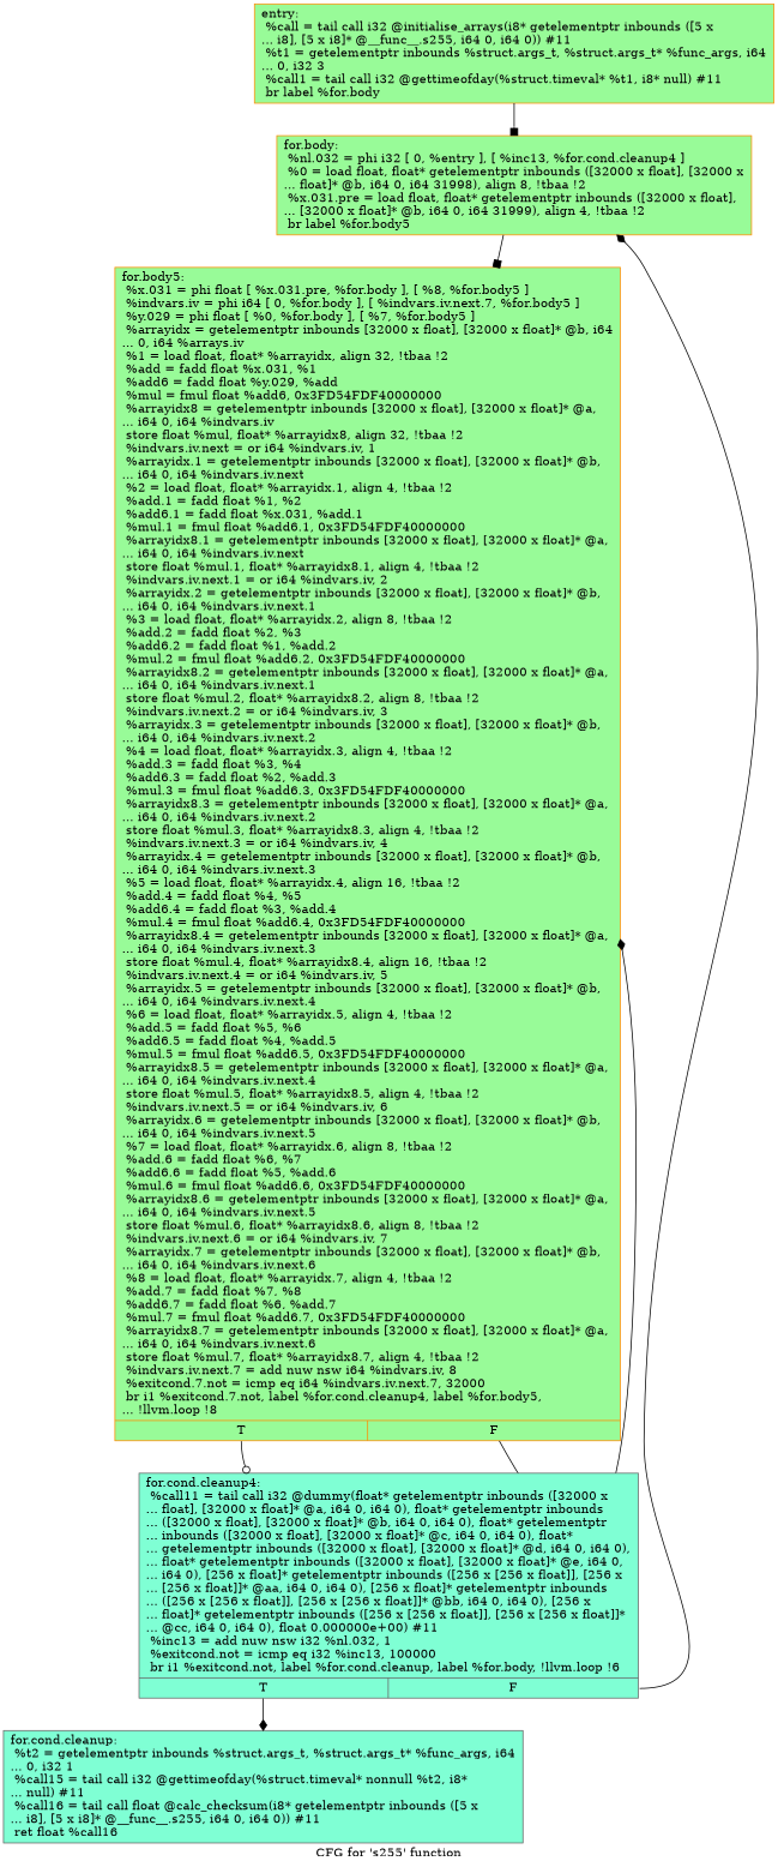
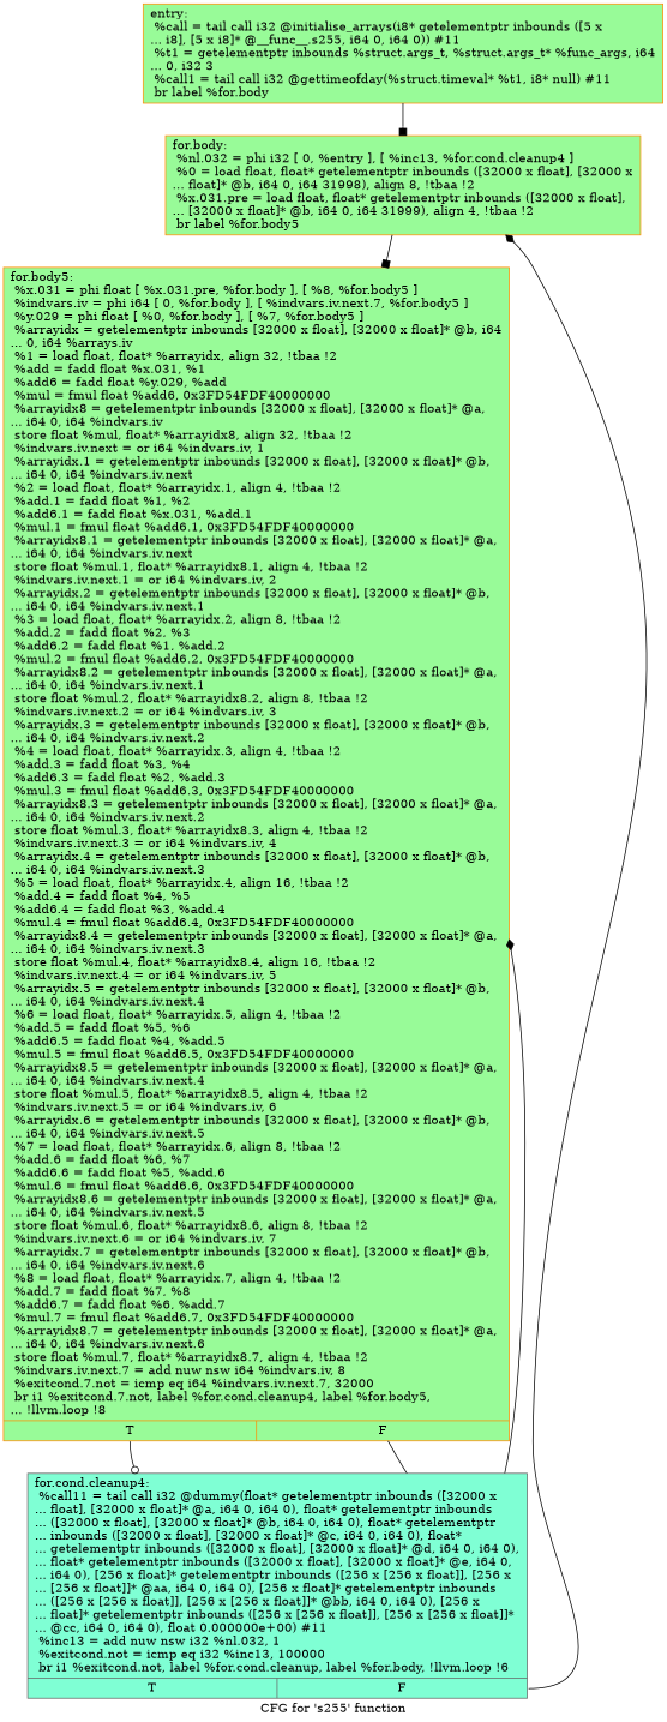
  digraph {
    label="CFG for 's255' function"
    node [color=darkorange fillcolor=palegreen shape=record style=filled]
    edge [arrowhead=diamond]
    n1 [label="{entry:\l  %call = tail call i32 @initialise_arrays(i8* getelementptr inbounds ([5 x\l... i8], [5 x i8]* @__func__.s255, i64 0, i64 0)) #11\l  %t1 = getelementptr inbounds %struct.args_t, %struct.args_t* %func_args, i64\l... 0, i32 3\l  %call1 = tail call i32 @gettimeofday(%struct.timeval* %t1, i8* null) #11\l  br label %for.body\l}"]
    n2 [label="{for.body:                                         \l  %nl.032 = phi i32 [ 0, %entry ], [ %inc13, %for.cond.cleanup4 ]\l  %0 = load float, float* getelementptr inbounds ([32000 x float], [32000 x\l... float]* @b, i64 0, i64 31998), align 8, !tbaa !2\l  %x.031.pre = load float, float* getelementptr inbounds ([32000 x float],\l... [32000 x float]* @b, i64 0, i64 31999), align 4, !tbaa !2\l  br label %for.body5\l}"]
    n3 [label="{for.body5:                                        \l  %x.031 = phi float [ %x.031.pre, %for.body ], [ %8, %for.body5 ]\l  %indvars.iv = phi i64 [ 0, %for.body ], [ %indvars.iv.next.7, %for.body5 ]\l  %y.029 = phi float [ %0, %for.body ], [ %7, %for.body5 ]\l  %arrayidx = getelementptr inbounds [32000 x float], [32000 x float]* @b, i64\l... 0, i64 %arrays.iv\l  %1 = load float, float* %arrayidx, align 32, !tbaa !2\l  %add = fadd float %x.031, %1\l  %add6 = fadd float %y.029, %add\l  %mul = fmul float %add6, 0x3FD54FDF40000000\l  %arrayidx8 = getelementptr inbounds [32000 x float], [32000 x float]* @a,\l... i64 0, i64 %indvars.iv\l  store float %mul, float* %arrayidx8, align 32, !tbaa !2\l  %indvars.iv.next = or i64 %indvars.iv, 1\l  %arrayidx.1 = getelementptr inbounds [32000 x float], [32000 x float]* @b,\l... i64 0, i64 %indvars.iv.next\l  %2 = load float, float* %arrayidx.1, align 4, !tbaa !2\l  %add.1 = fadd float %1, %2\l  %add6.1 = fadd float %x.031, %add.1\l  %mul.1 = fmul float %add6.1, 0x3FD54FDF40000000\l  %arrayidx8.1 = getelementptr inbounds [32000 x float], [32000 x float]* @a,\l... i64 0, i64 %indvars.iv.next\l  store float %mul.1, float* %arrayidx8.1, align 4, !tbaa !2\l  %indvars.iv.next.1 = or i64 %indvars.iv, 2\l  %arrayidx.2 = getelementptr inbounds [32000 x float], [32000 x float]* @b,\l... i64 0, i64 %indvars.iv.next.1\l  %3 = load float, float* %arrayidx.2, align 8, !tbaa !2\l  %add.2 = fadd float %2, %3\l  %add6.2 = fadd float %1, %add.2\l  %mul.2 = fmul float %add6.2, 0x3FD54FDF40000000\l  %arrayidx8.2 = getelementptr inbounds [32000 x float], [32000 x float]* @a,\l... i64 0, i64 %indvars.iv.next.1\l  store float %mul.2, float* %arrayidx8.2, align 8, !tbaa !2\l  %indvars.iv.next.2 = or i64 %indvars.iv, 3\l  %arrayidx.3 = getelementptr inbounds [32000 x float], [32000 x float]* @b,\l... i64 0, i64 %indvars.iv.next.2\l  %4 = load float, float* %arrayidx.3, align 4, !tbaa !2\l  %add.3 = fadd float %3, %4\l  %add6.3 = fadd float %2, %add.3\l  %mul.3 = fmul float %add6.3, 0x3FD54FDF40000000\l  %arrayidx8.3 = getelementptr inbounds [32000 x float], [32000 x float]* @a,\l... i64 0, i64 %indvars.iv.next.2\l  store float %mul.3, float* %arrayidx8.3, align 4, !tbaa !2\l  %indvars.iv.next.3 = or i64 %indvars.iv, 4\l  %arrayidx.4 = getelementptr inbounds [32000 x float], [32000 x float]* @b,\l... i64 0, i64 %indvars.iv.next.3\l  %5 = load float, float* %arrayidx.4, align 16, !tbaa !2\l  %add.4 = fadd float %4, %5\l  %add6.4 = fadd float %3, %add.4\l  %mul.4 = fmul float %add6.4, 0x3FD54FDF40000000\l  %arrayidx8.4 = getelementptr inbounds [32000 x float], [32000 x float]* @a,\l... i64 0, i64 %indvars.iv.next.3\l  store float %mul.4, float* %arrayidx8.4, align 16, !tbaa !2\l  %indvars.iv.next.4 = or i64 %indvars.iv, 5\l  %arrayidx.5 = getelementptr inbounds [32000 x float], [32000 x float]* @b,\l... i64 0, i64 %indvars.iv.next.4\l  %6 = load float, float* %arrayidx.5, align 4, !tbaa !2\l  %add.5 = fadd float %5, %6\l  %add6.5 = fadd float %4, %add.5\l  %mul.5 = fmul float %add6.5, 0x3FD54FDF40000000\l  %arrayidx8.5 = getelementptr inbounds [32000 x float], [32000 x float]* @a,\l... i64 0, i64 %indvars.iv.next.4\l  store float %mul.5, float* %arrayidx8.5, align 4, !tbaa !2\l  %indvars.iv.next.5 = or i64 %indvars.iv, 6\l  %arrayidx.6 = getelementptr inbounds [32000 x float], [32000 x float]* @b,\l... i64 0, i64 %indvars.iv.next.5\l  %7 = load float, float* %arrayidx.6, align 8, !tbaa !2\l  %add.6 = fadd float %6, %7\l  %add6.6 = fadd float %5, %add.6\l  %mul.6 = fmul float %add6.6, 0x3FD54FDF40000000\l  %arrayidx8.6 = getelementptr inbounds [32000 x float], [32000 x float]* @a,\l... i64 0, i64 %indvars.iv.next.5\l  store float %mul.6, float* %arrayidx8.6, align 8, !tbaa !2\l  %indvars.iv.next.6 = or i64 %indvars.iv, 7\l  %arrayidx.7 = getelementptr inbounds [32000 x float], [32000 x float]* @b,\l... i64 0, i64 %indvars.iv.next.6\l  %8 = load float, float* %arrayidx.7, align 4, !tbaa !2\l  %add.7 = fadd float %7, %8\l  %add6.7 = fadd float %6, %add.7\l  %mul.7 = fmul float %add6.7, 0x3FD54FDF40000000\l  %arrayidx8.7 = getelementptr inbounds [32000 x float], [32000 x float]* @a,\l... i64 0, i64 %indvars.iv.next.6\l  store float %mul.7, float* %arrayidx8.7, align 4, !tbaa !2\l  %indvars.iv.next.7 = add nuw nsw i64 %indvars.iv, 8\l  %exitcond.7.not = icmp eq i64 %indvars.iv.next.7, 32000\l  br i1 %exitcond.7.not, label %for.cond.cleanup4, label %for.body5,\l... !llvm.loop !8\l|{<s0>T|<s1>F}}"]
    n4 [color=gray40 fillcolor=aquamarine label="{for.cond.cleanup4:                                \l  %call11 = tail call i32 @dummy(float* getelementptr inbounds ([32000 x\l... float], [32000 x float]* @a, i64 0, i64 0), float* getelementptr inbounds\l... ([32000 x float], [32000 x float]* @b, i64 0, i64 0), float* getelementptr\l... inbounds ([32000 x float], [32000 x float]* @c, i64 0, i64 0), float*\l... getelementptr inbounds ([32000 x float], [32000 x float]* @d, i64 0, i64 0),\l... float* getelementptr inbounds ([32000 x float], [32000 x float]* @e, i64 0,\l... i64 0), [256 x float]* getelementptr inbounds ([256 x [256 x float]], [256 x\l... [256 x float]]* @aa, i64 0, i64 0), [256 x float]* getelementptr inbounds\l... ([256 x [256 x float]], [256 x [256 x float]]* @bb, i64 0, i64 0), [256 x\l... float]* getelementptr inbounds ([256 x [256 x float]], [256 x [256 x float]]*\l... @cc, i64 0, i64 0), float 0.000000e+00) #11\l  %inc13 = add nuw nsw i32 %nl.032, 1\l  %exitcond.not = icmp eq i32 %inc13, 100000\l  br i1 %exitcond.not, label %for.cond.cleanup, label %for.body, !llvm.loop !6\l|{<s0>T|<s1>F}}"]
-   n5 [color=gray40 fillcolor=aquamarine label="{for.cond.cleanup:                                 \l  %t2 = getelementptr inbounds %struct.args_t, %struct.args_t* %func_args, i64\l... 0, i32 1\l  %call15 = tail call i32 @gettimeofday(%struct.timeval* nonnull %t2, i8*\l... null) #11\l  %call16 = tail call float @calc_checksum(i8* getelementptr inbounds ([5 x\l... i8], [5 x i8]* @__func__.s255, i64 0, i64 0)) #11\l  ret float %call16\l}"]
    n1 -> n2 [arrowhead=box]
    n2 -> n3 [arrowhead=box]
    n3 -> n3 [tailport=s1]
    n3 -> n4 [arrowhead=odot tailport=s0]
    n4 -> n2 [tailport=s1]
-   n4 -> n5 [tailport=s0]
  }
